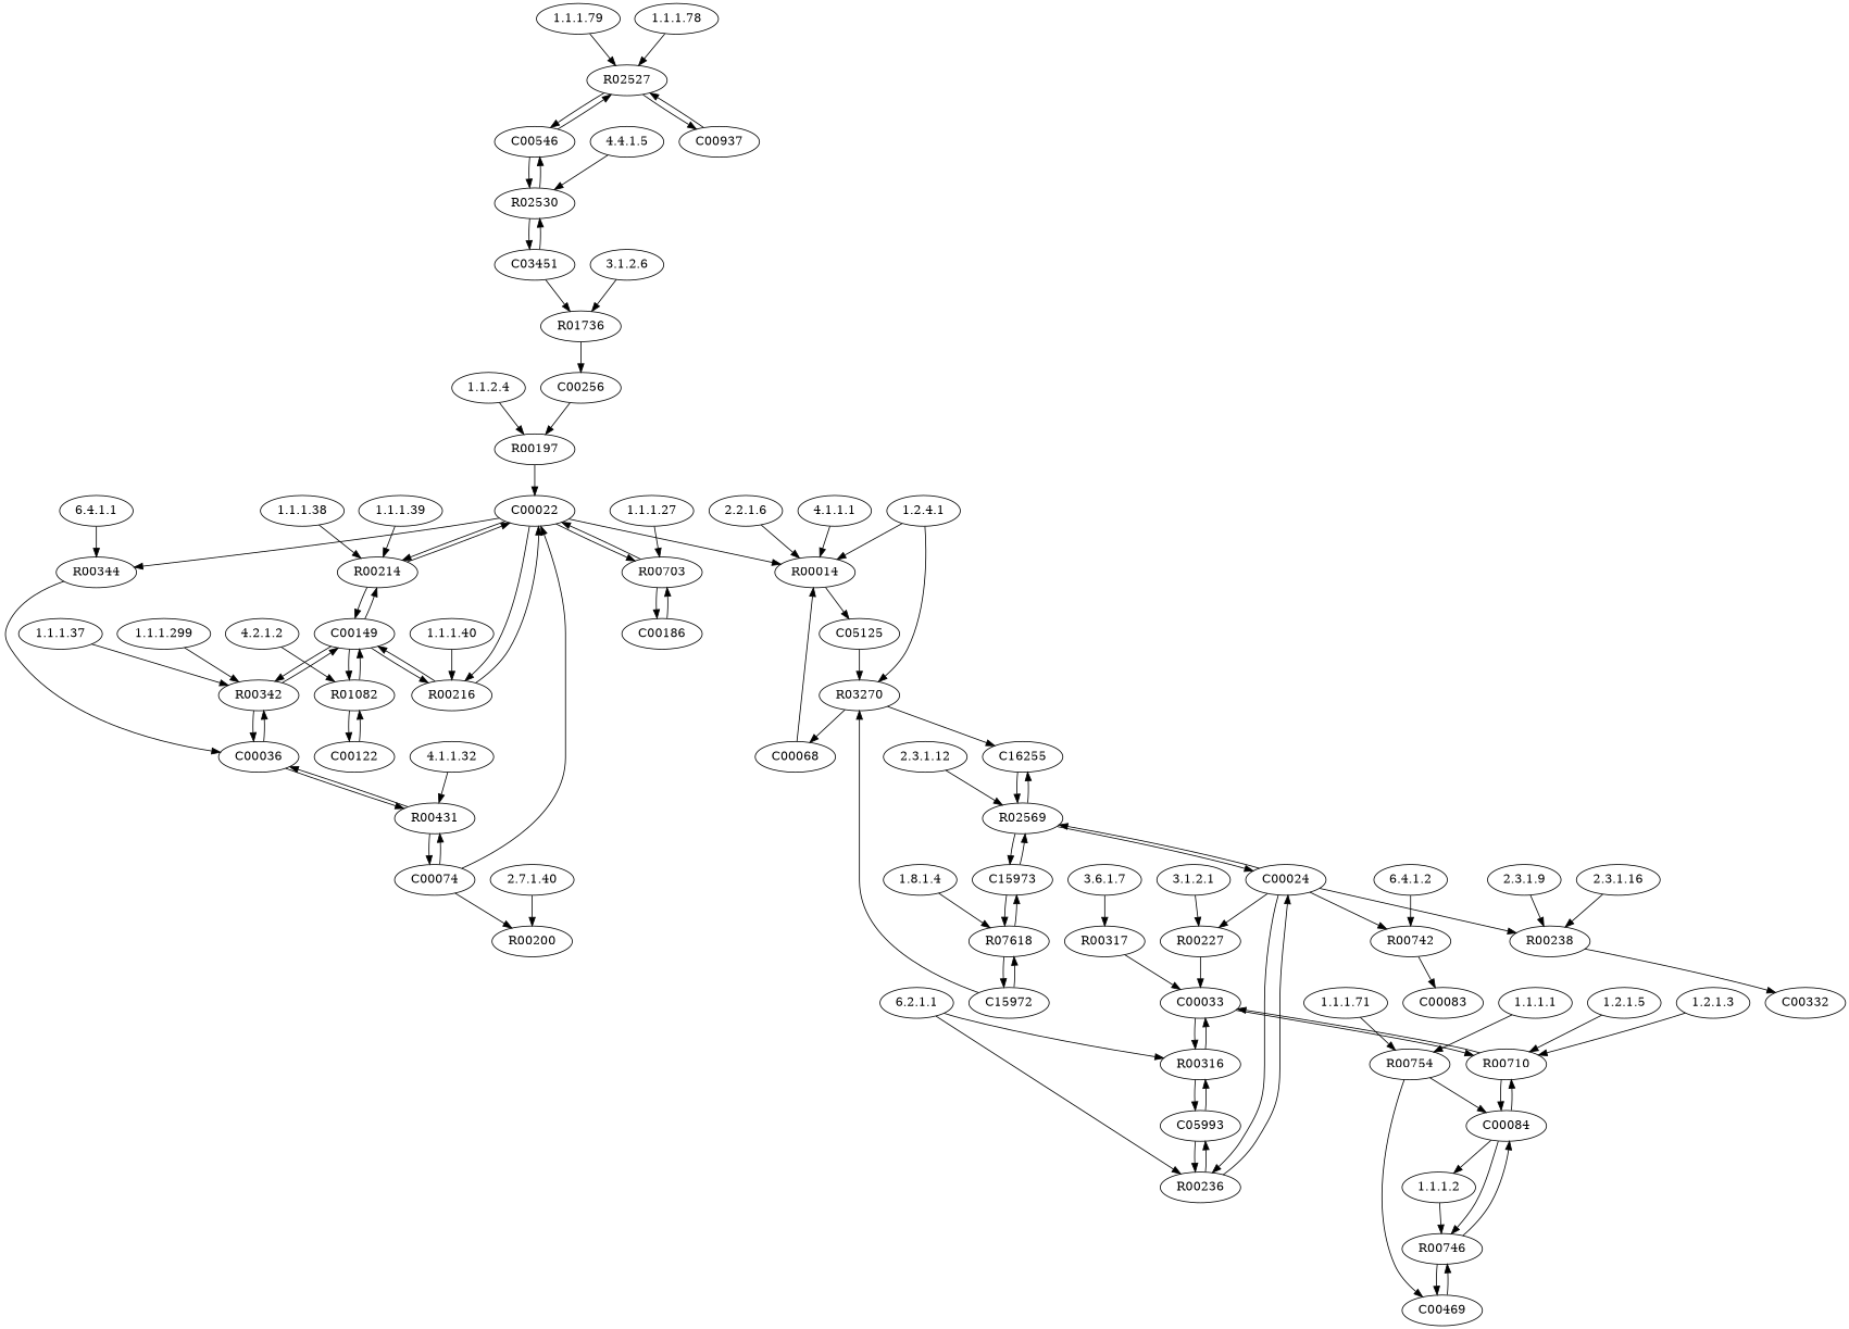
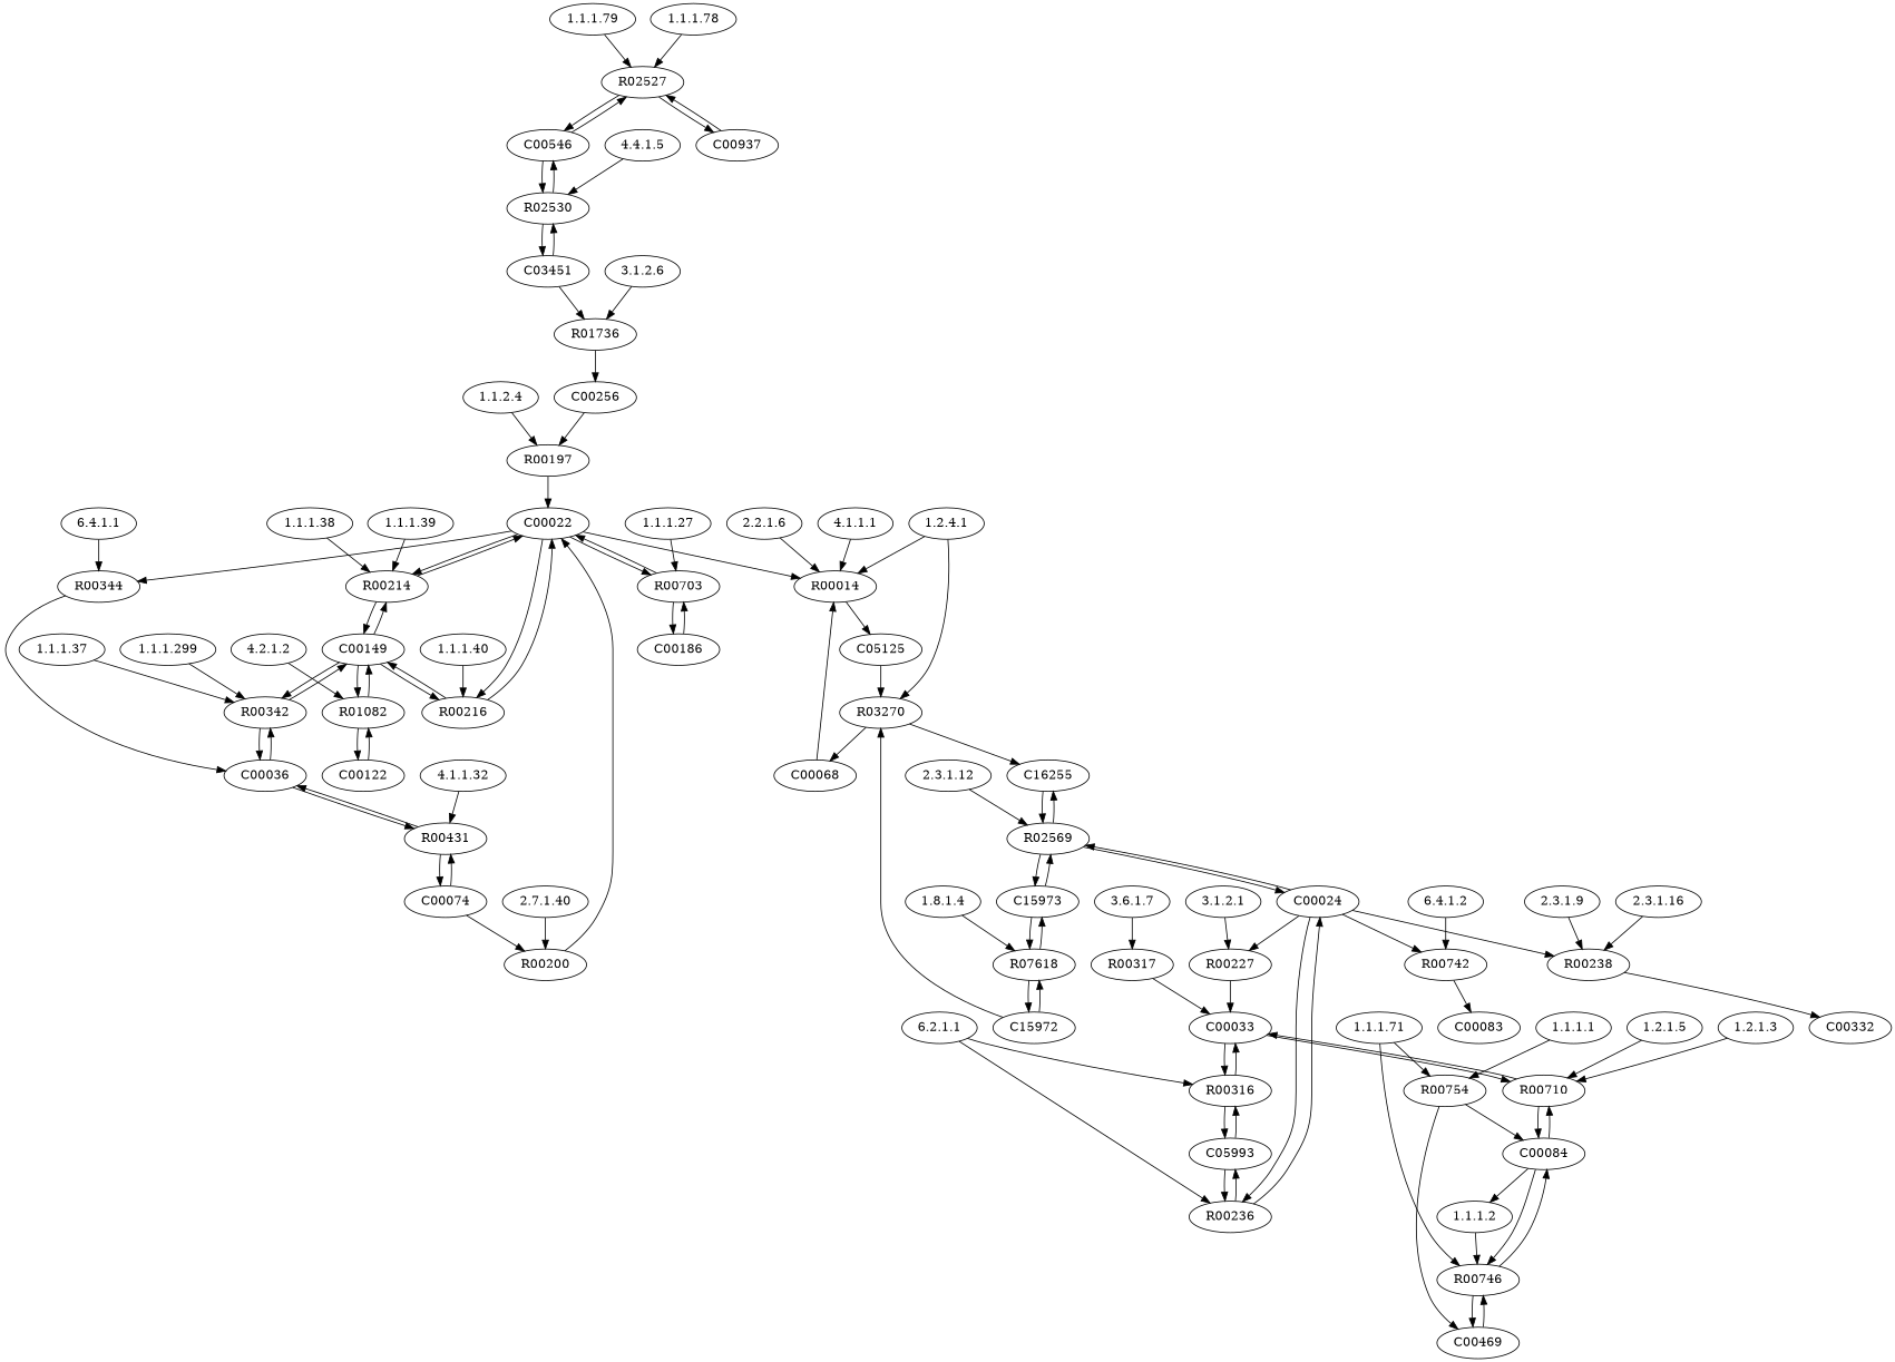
  digraph {
    node [type=E]
    R02527 [type=R]
    "1.1.1.79"
    C00937 [type=C]
    C00546 [type=C]
    R00742 [type=R]
    "6.4.1.2"
    C00083 [type=C]
    R00214 [type=R]
    "1.1.1.38"
    C00149 [type=C]
    C00022 [type=C]
    R00754 [type=R]
    "1.1.1.1"
    C00469 [type=C]
    C00084 [type=C]
    R02530 [type=R]
    "4.4.1.5"
    C03451 [type=C]
    R00197 [type=R]
    "1.1.2.4"
    R00238 [type=R]
    "2.3.1.9"
    C00332 [type=C]
    R07618 [type=R]
    "1.8.1.4"
    C15973 [type=C]
    C15972 [type=C]
    R00746 [type=R]
    "1.1.1.2"
    R00227 [type=R]
    "3.1.2.1"
    C00033 [type=C]
    R00710 [type=R]
    "1.2.1.5"
    "1.1.1.78"
    "2.3.1.16"
    R00317 [type=R]
    "3.6.1.7"
    R03270 [type=R]
    "1.2.4.1"
    R00014 [type=R]
    C00068 [type=C]
    C16255 [type=C]
    C05125 [type=C]
    "4.1.1.1"
    R00216 [type=R]
    "1.1.1.40"
    R00703 [type=R]
    "1.1.1.27"
    C00186 [type=C]
    R00200 [type=R]
    "2.7.1.40"
    R00316 [type=R]
    "6.2.1.1"
    R00236 [type=R]
    C05993 [type=C]
    C00024 [type=C]
    R00431 [type=R]
    "4.1.1.32"
    C00074 [type=C]
    C00036 [type=C]
    R02569 [type=R]
    "2.3.1.12"
    "2.2.1.6"
    R00342 [type=R]
    "1.1.1.37"
    R01082 [type=R]
    "4.2.1.2"
    C00122 [type=C]
    "1.1.1.39"
    R01736 [type=R]
    "3.1.2.6"
    C00256 [type=C]
    R00344 [type=R]
    "6.4.1.1"
    "1.2.1.3"
    "1.1.1.299"
    "1.1.1.71"
    R02527 -> C00937
    R02527 -> C00546
    "1.1.1.79" -> R02527
    C00937 -> R02527
    C00546 -> R02527
    C00546 -> R02530
    R00742 -> C00083
    "6.4.1.2" -> R00742
    R00214 -> C00149
    R00214 -> C00022
    "1.1.1.38" -> R00214
    C00149 -> R00214
    C00149 -> R00216
    C00149 -> R00342
    C00149 -> R01082
    C00022 -> R00214
    C00022 -> R00014
    C00022 -> R00216
    C00022 -> R00703
    C00022 -> R00344
    R00754 -> C00469
    R00754 -> C00084
    "1.1.1.1" -> R00754
    C00469 -> R00746
    C00084 -> R00746
    C00084 -> "1.1.1.2"
    C00084 -> R00710
    R02530 -> C00546
    R02530 -> C03451
    "4.4.1.5" -> R02530
    C03451 -> R02530
    C03451 -> R01736
    R00197 -> C00022
    "1.1.2.4" -> R00197
    R00238 -> C00332
    "2.3.1.9" -> R00238
    R07618 -> C15973
    R07618 -> C15972
    "1.8.1.4" -> R07618
    C15973 -> R07618
    C15973 -> R02569
    C15972 -> R07618
    C15972 -> R03270
    R00746 -> C00469
    R00746 -> C00084
    "1.1.1.2" -> R00746
    R00227 -> C00033
    "3.1.2.1" -> R00227
    C00033 -> R00710
    C00033 -> R00316
    R00710 -> C00084
    R00710 -> C00033
    "1.2.1.5" -> R00710
    "1.1.1.78" -> R02527
    "2.3.1.16" -> R00238
    R00317 -> C00033
    "3.6.1.7" -> R00317
    R03270 -> C00068
    R03270 -> C16255
    "1.2.4.1" -> R03270
    "1.2.4.1" -> R00014
    R00014 -> C05125
    C00068 -> R00014
    C16255 -> R02569
    C05125 -> R03270
    "4.1.1.1" -> R00014
    R00216 -> C00149
    R00216 -> C00022
    "1.1.1.40" -> R00216
    R00703 -> C00022
    R00703 -> C00186
    "1.1.1.27" -> R00703
    C00186 -> R00703
-   C00074 -> C00022
+   R00200 -> C00022
    "2.7.1.40" -> R00200
    R00316 -> C00033
    R00316 -> C05993
    "6.2.1.1" -> R00316
    "6.2.1.1" -> R00236
    R00236 -> C05993
    R00236 -> C00024
    C05993 -> R00316
    C05993 -> R00236
    C00024 -> R00742
    C00024 -> R00238
    C00024 -> R00227
    C00024 -> R00236
    C00024 -> R02569
    R00431 -> C00074
    R00431 -> C00036
    "4.1.1.32" -> R00431
    C00074 -> R00200
    C00074 -> R00431
    C00036 -> R00431
    C00036 -> R00342
    R02569 -> C15973
    R02569 -> C16255
    R02569 -> C00024
    "2.3.1.12" -> R02569
    "2.2.1.6" -> R00014
    R00342 -> C00149
    R00342 -> C00036
    "1.1.1.37" -> R00342
    R01082 -> C00149
    R01082 -> C00122
    "4.2.1.2" -> R01082
    C00122 -> R01082
    "1.1.1.39" -> R00214
    R01736 -> C00256
    "3.1.2.6" -> R01736
    C00256 -> R00197
    R00344 -> C00036
    "6.4.1.1" -> R00344
    "1.2.1.3" -> R00710
    "1.1.1.299" -> R00342
    "1.1.1.71" -> R00754
+   "1.1.1.71" -> R00746
  }
